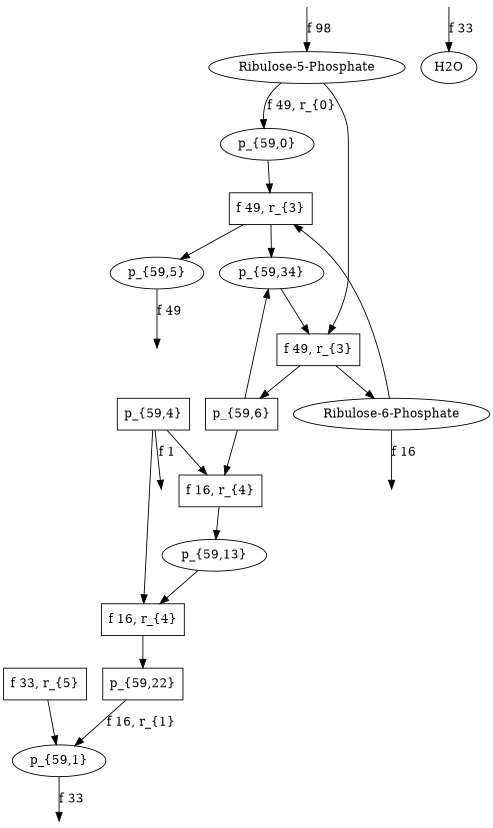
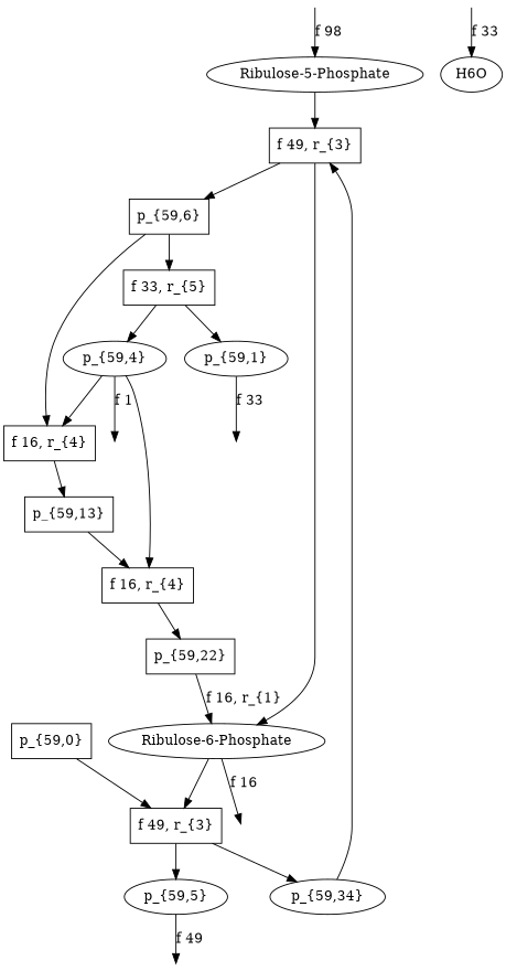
  digraph {
    node [shape=ellipse]
    n1 [label="Ribulose-5-Phosphate"]
-   n2 [label="p_{59,0}"]
+   n2 [label="p_{59,0}" shape=box]
    n3 [label="f 49, r_{3}" shape=box]
    n4 [label="f 49, r_{3}" shape=box]
    n5 [label="p_{59,6}" shape=box]
    n6 [label="Ribulose-6-Phosphate"]
-   n7 [label=H2O]
+   n7 [label=H6O]
    n8 [label="f 33, r_{5}" shape=box]
    n9 [label="p_{59,1}"]
-   n10 [label="p_{59,4}" shape=box]
+   n10 [label="p_{59,4}"]
    n11 [label="p_{59,5}"]
    n12 [label="p_{59,34}"]
    "4-0-IOFlow" [shape=point style=invis]
    n14 [label="f 16, r_{4}" shape=box]
    n15 [label="f 16, r_{4}" shape=box]
    "10-0-IOFlow" [shape=point style=invis]
-   n17 [label="p_{59,13}"]
+   n17 [label="p_{59,13}" shape=box]
    n18 [label="p_{59,22}" shape=box]
    "11-0-IOFlow" [shape=point style=invis]
    "87-0-IOFlow" [shape=point style=invis]
    "0-0-IOFlow" [shape=point style=invis]
    "1-0-IOFlow" [shape=point style=invis]
-   n1 -> n2 [label="f 49, r_{0}"]
    n1 -> n3
    n2 -> n4
    n3 -> n5
    n3 -> n6
    n4 -> n11
    n4 -> n12
-   n5 -> n12
+   n5 -> n8
    n5 -> n14
    n6 -> n4
    n6 -> "87-0-IOFlow" [label="f 16"]
    n8 -> n9
+   n8 -> n10
    n9 -> "4-0-IOFlow" [label="f 33"]
    n10 -> n14
    n10 -> n15
    n10 -> "10-0-IOFlow" [label="f 1"]
    n11 -> "11-0-IOFlow" [label="f 49"]
    n12 -> n3
    n14 -> n17
    n15 -> n18
    n17 -> n15
-   n18 -> n9 [label="f 16, r_{1}"]
+   n18 -> n6 [label="f 16, r_{1}"]
    "0-0-IOFlow" -> n1 [label="f 98"]
    "1-0-IOFlow" -> n7 [label="f 33"]
  }
